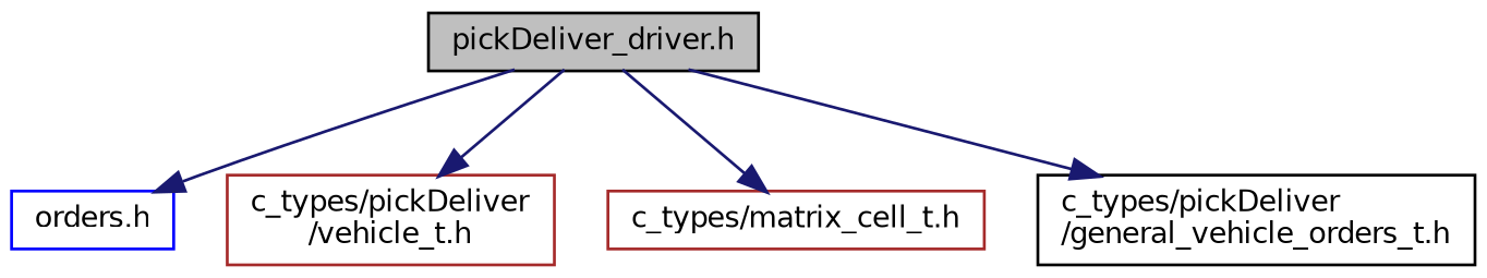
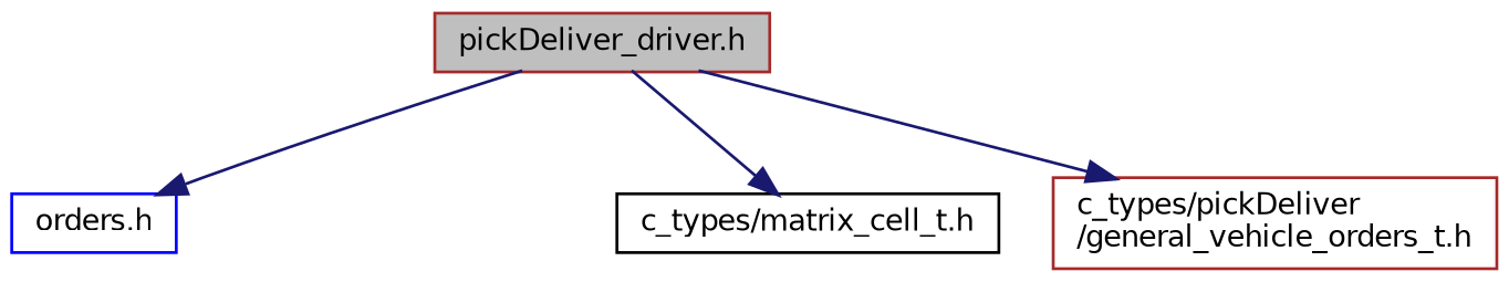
  digraph {
    node [color=black fillcolor=white fontname=Helvetica fontsize=10 shape=record style=filled]
    edge [color=midnightblue fontname=Helvetica fontsize=10 labelfontname=Helvetica labelfontsize=10 style=solid]
-   n1 [fillcolor=grey75 fontcolor=black height=0.2 label="pickDeliver_driver.h" width=0.4]
+   n1 [color=brown fillcolor=grey75 fontcolor=black height=0.2 label="pickDeliver_driver.h" width=0.4]
    n2 [color=blue height=0.2 label="orders.h" width=0.4]
-   n3 [color=brown height=0.2 label="c_types/pickDeliver\l/vehicle_t.h" width=0.4]
-   n4 [color=brown height=0.2 label="c_types/matrix_cell_t.h" width=0.4]
-   n5 [height=0.2 label="c_types/pickDeliver\l/general_vehicle_orders_t.h" width=0.4]
+   n4 [height=0.2 label="c_types/matrix_cell_t.h" width=0.4]
+   n5 [color=brown height=0.2 label="c_types/pickDeliver\l/general_vehicle_orders_t.h" width=0.4]
    n1 -> n2
-   n1 -> n3
    n1 -> n4
    n1 -> n5
  }
